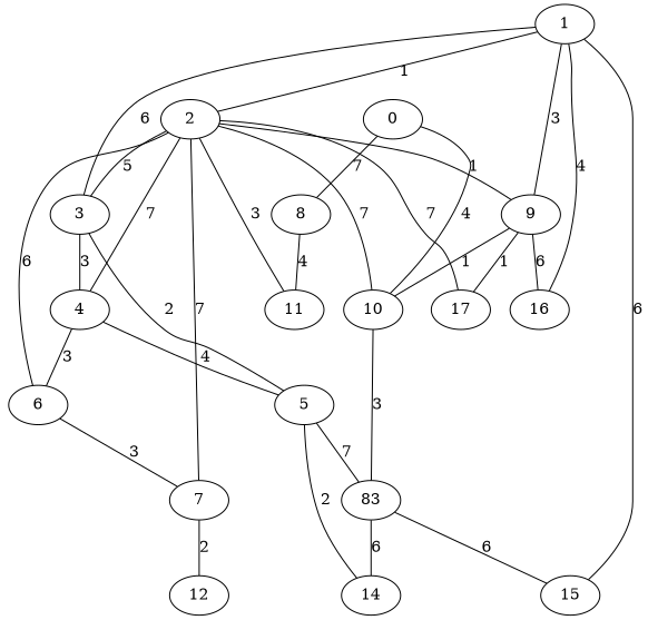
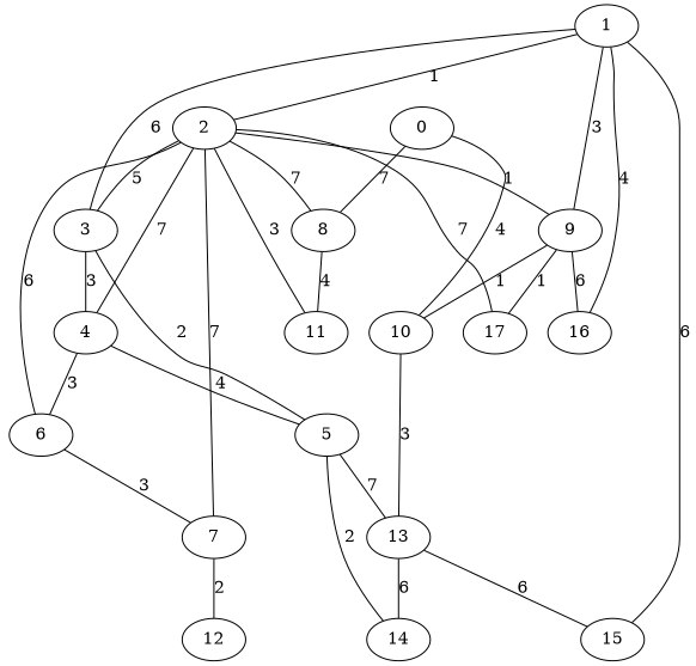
  graph {
    fontname="DejaVu Serif"
    node [fontname="DejaVu Serif" habit=3 x=6 y=5]
    edge [fontname="DejaVu Serif" weight=3]
    0 [base=1 habit=4 y=8]
    8 [x=9 y=9]
    10 [habit=1 x=3 y=7]
    2 [habit=9 x=7]
    3 [habit=6 x=5 y=3]
    9 [habit=6 x=5 y=7]
    4 [habit=8 y=1]
    6 [habit=6 x=8 y=2]
    7 [x=10 y=3]
    11 [habit=5 x=9 y=6]
    17 [habit=1 x=5]
-   13 [habit=9 x=1 label=83]
+   13 [habit=9 x=1]
    1 [habit=8 y=7]
    15 [habit=2 x=2 y=8]
    16 [y=10]
    5 [x=3 y=2]
    12 [base=2 habit=10 x=10]
    14 [x=1 y=2]
    0 -- 8 [label=7 weight=7]
    0 -- 10 [label=4 weight=4]
    8 -- 11 [label=4 weight=4]
    10 -- 13 [label=3]
-   2 -- 10 [label=7 weight=7]
+   2 -- 8 [label=7 weight=7]
    2 -- 3 [label=5 weight=5]
    2 -- 9 [label=1 weight=1]
    2 -- 4 [label=7 weight=7]
    2 -- 6 [label=6 weight=6]
    2 -- 7 [label=7 weight=7]
    2 -- 11 [label=3]
    2 -- 17 [label=7 weight=4]
    3 -- 4 [label=3]
    3 -- 5 [label=2 weight=1]
    9 -- 10 [label=1 weight=1]
    9 -- 17 [label=1 weight=1]
    9 -- 16 [label=6 weight=6]
    4 -- 6 [label=3]
    4 -- 5 [label=4 weight=4]
    6 -- 7 [label=3]
    7 -- 12 [label=2 weight=2]
    13 -- 15 [label=6 weight=6]
    13 -- 14 [label=6 weight=6]
    1 -- 2 [label=1 weight=1]
    1 -- 3 [label=6 weight=6]
    1 -- 9 [label=3]
    1 -- 15 [label=6 weight=6]
    1 -- 16 [label=4 weight=4]
    5 -- 13 [label=7 weight=7]
    5 -- 14 [label=2 weight=2]
  }
